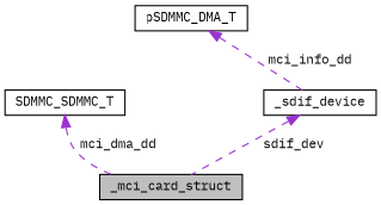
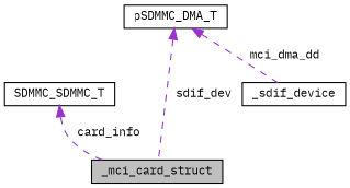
  digraph {
    fontname="IBM Plex Mono"
    node [color=black fillcolor=white fontname="IBM Plex Mono" fontsize=10 shape=record style=filled]
    edge [color=darkorchid3 dir=back fontname="IBM Plex Mono" fontsize=10 labelfontname=Helvetica labelfontsize=10 style=dashed]
    n1 [fillcolor=grey75 fontcolor=black height=0.2 label=_mci_card_struct width=0.4]
    n2 [height=0.2 label=SDMMC_SDMMC_T width=0.4]
    n3 [height=0.2 label=_sdif_device width=0.4]
    n4 [height=0.2 label=pSDMMC_DMA_T width=0.4]
-   n2 -> n1 [label=" mci_dma_dd"]
-   n3 -> n1 [label=" sdif_dev"]
-   n4 -> n3 [label=" mci_info_dd"]
+   n2 -> n1 [label=" card_info"]
+   n4 -> n1 [label=" sdif_dev"]
+   n4 -> n3 [label=" mci_dma_dd"]
  }
